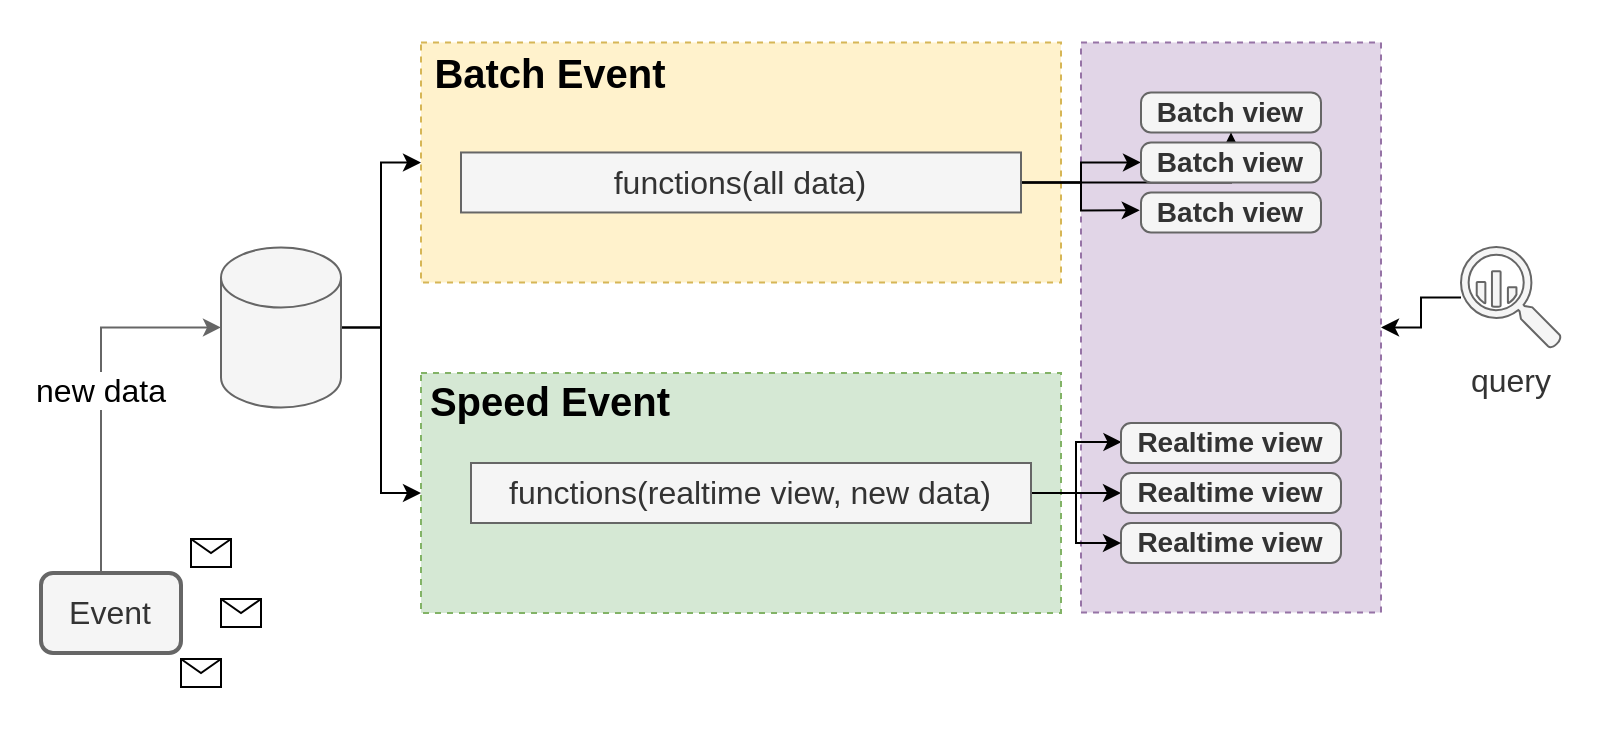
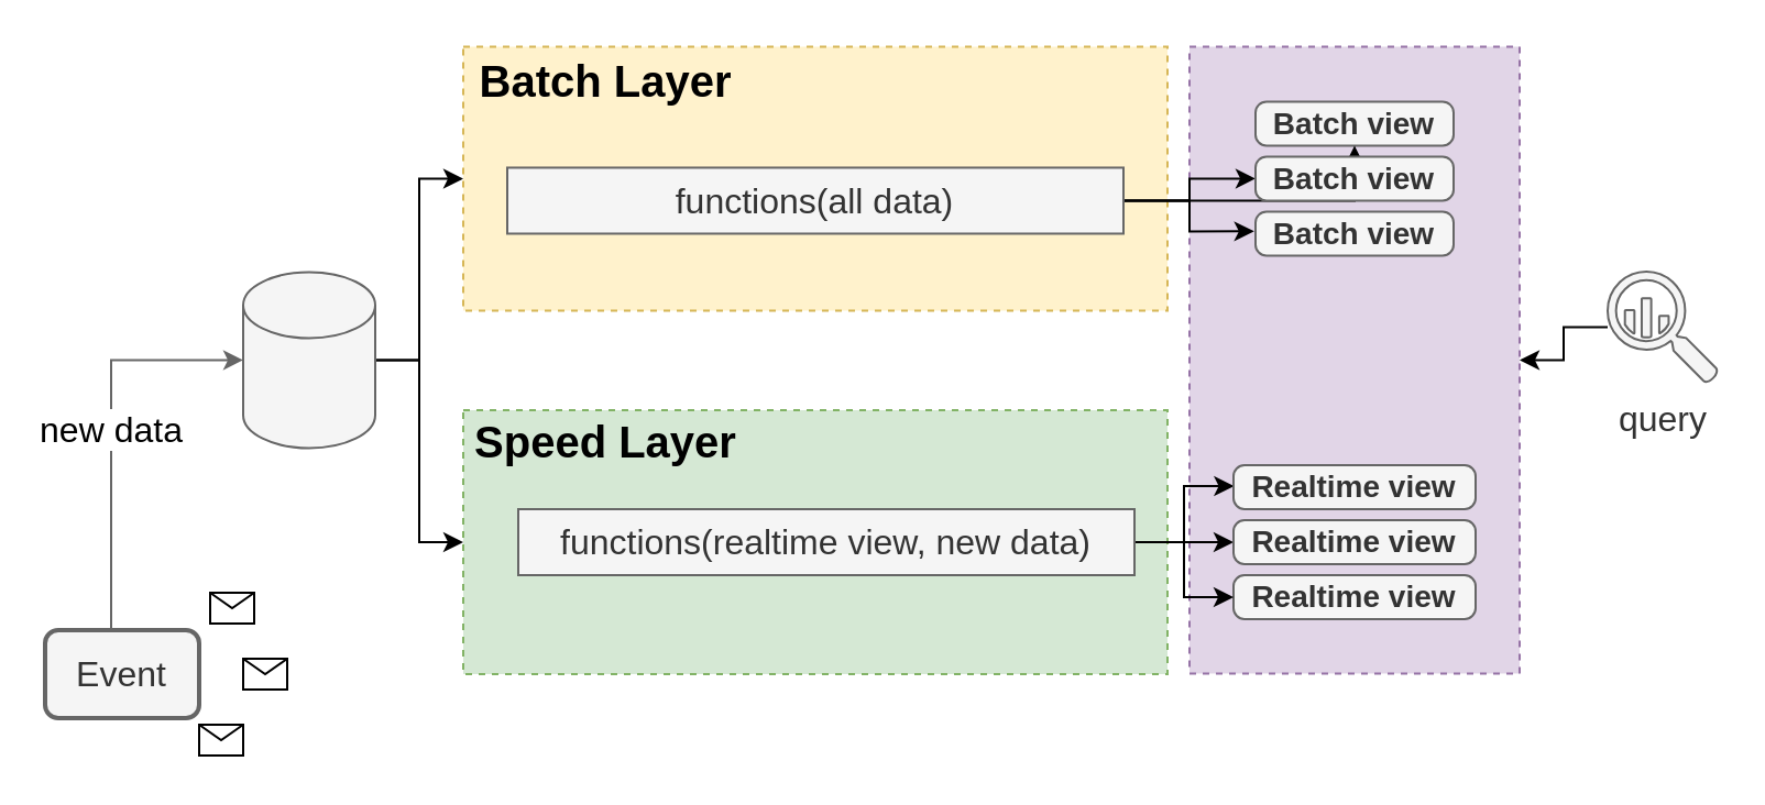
  <mxCell id="0" />
  <mxCell id="1" parent="0" />
  <mxCell id="2" value="" style="rounded=0;whiteSpace=wrap;html=1;fillColor=#e1d5e7;dashed=1;strokeColor=#9673a6;" parent="1" vertex="1"><mxGeometry x="540" y="20.74" width="150" height="285" as="geometry" /></mxCell>
  <mxCell id="3" value="" style="rounded=0;whiteSpace=wrap;html=1;fillColor=#fff2cc;dashed=1;strokeColor=#d6b656;" parent="1" vertex="1"><mxGeometry x="210" y="20.74" width="320" height="120" as="geometry" /></mxCell>
  <mxCell id="4" value="" style="rounded=0;whiteSpace=wrap;html=1;fillColor=#d5e8d4;dashed=1;strokeColor=#82b366;" parent="1" vertex="1"><mxGeometry x="210" y="186" width="320" height="120" as="geometry" /></mxCell>
  <mxCell id="5" value="&lt;font style=&quot;font-size: 16px;&quot;&gt;new data&lt;/font&gt;" style="edgeStyle=orthogonalEdgeStyle;rounded=0;orthogonalLoop=1;jettySize=auto;html=1;entryX=0;entryY=0.5;entryDx=0;entryDy=0;fillColor=#f5f5f5;strokeColor=#666666;entryPerimeter=0;" parent="1" source="6" target="27" edge="1"><mxGeometry relative="1" as="geometry"><mxPoint x="90" y="171" as="targetPoint" /><Array as="points"><mxPoint x="50" y="163" /></Array></mxGeometry></mxCell>
  <mxCell id="6" value="&lt;font style=&quot;font-size: 16px;&quot;&gt;Event&lt;/font&gt;" style="whiteSpace=wrap;html=1;strokeWidth=2;fillColor=#f5f5f5;fontColor=#333333;strokeColor=#666666;rounded=1;" parent="1" vertex="1"><mxGeometry x="20" y="286" width="70" height="40" as="geometry" /></mxCell>
  <mxCell id="7" value="Batch view" style="html=1;shadow=0;dashed=0;shape=mxgraph.bootstrap.rrect;rSize=5;strokeColor=#666666;strokeWidth=1;fillColor=#f5f5f5;whiteSpace=wrap;align=center;verticalAlign=middle;spacingLeft=0;fontStyle=1;fontSize=14;spacing=5;fontColor=#333333;" parent="1" vertex="1"><mxGeometry x="570" y="45.74" width="90" height="20" as="geometry" /></mxCell>
  <mxCell id="8" value="Realtime view" style="html=1;shadow=0;dashed=0;shape=mxgraph.bootstrap.rrect;rSize=5;strokeColor=#666666;strokeWidth=1;fillColor=#f5f5f5;whiteSpace=wrap;align=center;verticalAlign=middle;spacingLeft=0;fontStyle=1;fontSize=14;spacing=5;fontColor=#333333;" parent="1" vertex="1"><mxGeometry x="560" y="261" width="110" height="20" as="geometry" /></mxCell>
  <mxCell id="9" style="edgeStyle=orthogonalEdgeStyle;rounded=0;orthogonalLoop=1;jettySize=auto;html=1;entryX=1;entryY=0.5;entryDx=0;entryDy=0;" parent="1" source="10" target="2" edge="1"><mxGeometry relative="1" as="geometry" /></mxCell>
  <mxCell id="10" value="&lt;font style=&quot;font-size: 16px;&quot;&gt;query&lt;/font&gt;" style="sketch=0;html=1;aspect=fixed;strokeColor=#666666;shadow=0;fillColor=#f5f5f5;verticalAlign=top;labelPosition=center;verticalLabelPosition=bottom;shape=mxgraph.gcp2.big_query;fontColor=#333333;" parent="1" vertex="1"><mxGeometry x="730" y="122.98" width="50" height="50.52" as="geometry" /></mxCell>
  <mxCell id="11" value="" style="group" parent="1" vertex="1" connectable="0"><mxGeometry x="90" y="269.01" width="80" height="74" as="geometry" /></mxCell>
  <mxCell id="12" value="" style="shape=message;html=1;outlineConnect=0;strokeWidth=1;" parent="11" vertex="1"><mxGeometry y="60" width="20" height="14" as="geometry" /></mxCell>
  <mxCell id="13" value="" style="shape=message;html=1;outlineConnect=0;strokeWidth=1;" parent="11" vertex="1"><mxGeometry x="5" width="20" height="14" as="geometry" /></mxCell>
  <mxCell id="14" value="" style="shape=message;html=1;outlineConnect=0;strokeWidth=1;" parent="11" vertex="1"><mxGeometry x="20" y="30" width="20" height="14" as="geometry" /></mxCell>
- <mxCell id="15" value="&lt;font style=&quot;font-size: 20px;&quot;&gt;&lt;b&gt;Batch Event&lt;/b&gt;&lt;/font&gt;" style="text;html=1;strokeColor=none;fillColor=none;align=center;verticalAlign=middle;whiteSpace=wrap;rounded=0;" parent="1" vertex="1"><mxGeometry x="210" y="20.74" width="130" height="30" as="geometry" /></mxCell>
- <mxCell id="16" value="&lt;font style=&quot;font-size: 20px;&quot;&gt;&lt;b&gt;Speed Event&lt;/b&gt;&lt;/font&gt;" style="text;html=1;strokeColor=none;fillColor=none;align=center;verticalAlign=middle;whiteSpace=wrap;rounded=0;" parent="1" vertex="1"><mxGeometry x="210" y="184.8" width="130" height="30" as="geometry" /></mxCell>
+ <mxCell id="15" value="&lt;font style=&quot;font-size: 20px;&quot;&gt;&lt;b&gt;Batch Layer&lt;/b&gt;&lt;/font&gt;" style="text;html=1;strokeColor=none;fillColor=none;align=center;verticalAlign=middle;whiteSpace=wrap;rounded=0;" parent="1" vertex="1"><mxGeometry x="210" y="20.74" width="130" height="30" as="geometry" /></mxCell>
+ <mxCell id="16" value="&lt;font style=&quot;font-size: 20px;&quot;&gt;&lt;b&gt;Speed Layer&lt;/b&gt;&lt;/font&gt;" style="text;html=1;strokeColor=none;fillColor=none;align=center;verticalAlign=middle;whiteSpace=wrap;rounded=0;" parent="1" vertex="1"><mxGeometry x="210" y="184.8" width="130" height="30" as="geometry" /></mxCell>
  <mxCell id="17" style="edgeStyle=orthogonalEdgeStyle;rounded=0;orthogonalLoop=1;jettySize=auto;html=1;entryX=0.002;entryY=0.475;entryDx=0;entryDy=0;entryPerimeter=0;" parent="1" source="20" target="31" edge="1"><mxGeometry relative="1" as="geometry" /></mxCell>
  <mxCell id="18" style="edgeStyle=orthogonalEdgeStyle;rounded=0;orthogonalLoop=1;jettySize=auto;html=1;" parent="1" source="20" target="30" edge="1"><mxGeometry relative="1" as="geometry" /></mxCell>
  <mxCell id="19" style="edgeStyle=orthogonalEdgeStyle;rounded=0;orthogonalLoop=1;jettySize=auto;html=1;" parent="1" source="20" target="8" edge="1"><mxGeometry relative="1" as="geometry" /></mxCell>
  <mxCell id="20" value="&lt;font size=&quot;1&quot; style=&quot;&quot;&gt;&lt;span style=&quot;font-size: 16px;&quot;&gt;functions(realtime view, new data)&lt;/span&gt;&lt;/font&gt;" style="text;html=1;strokeColor=#666666;fillColor=#f5f5f5;align=center;verticalAlign=middle;whiteSpace=wrap;rounded=0;fontColor=#333333;" parent="1" vertex="1"><mxGeometry x="235" y="231" width="280" height="30" as="geometry" /></mxCell>
  <mxCell id="21" style="edgeStyle=orthogonalEdgeStyle;rounded=0;orthogonalLoop=1;jettySize=auto;html=1;" parent="1" source="24" target="7" edge="1"><mxGeometry relative="1" as="geometry" /></mxCell>
  <mxCell id="22" style="edgeStyle=orthogonalEdgeStyle;rounded=0;orthogonalLoop=1;jettySize=auto;html=1;" parent="1" source="24" target="28" edge="1"><mxGeometry relative="1" as="geometry" /></mxCell>
  <mxCell id="23" style="edgeStyle=orthogonalEdgeStyle;rounded=0;orthogonalLoop=1;jettySize=auto;html=1;entryX=-0.007;entryY=0.447;entryDx=0;entryDy=0;entryPerimeter=0;" parent="1" source="24" target="29" edge="1"><mxGeometry relative="1" as="geometry" /></mxCell>
  <mxCell id="24" value="&lt;font size=&quot;1&quot; style=&quot;&quot;&gt;&lt;span style=&quot;font-size: 16px;&quot;&gt;functions(all data)&lt;/span&gt;&lt;/font&gt;" style="text;html=1;strokeColor=#666666;fillColor=#f5f5f5;align=center;verticalAlign=middle;whiteSpace=wrap;rounded=0;fontColor=#333333;" parent="1" vertex="1"><mxGeometry x="230" y="75.74" width="280" height="30" as="geometry" /></mxCell>
  <mxCell id="25" style="edgeStyle=orthogonalEdgeStyle;rounded=0;orthogonalLoop=1;jettySize=auto;html=1;entryX=0;entryY=0.5;entryDx=0;entryDy=0;" parent="1" source="27" target="3" edge="1"><mxGeometry relative="1" as="geometry" /></mxCell>
  <mxCell id="26" style="edgeStyle=orthogonalEdgeStyle;rounded=0;orthogonalLoop=1;jettySize=auto;html=1;entryX=0;entryY=0.5;entryDx=0;entryDy=0;" parent="1" source="27" target="4" edge="1"><mxGeometry relative="1" as="geometry" /></mxCell>
  <mxCell id="27" value="" style="shape=cylinder3;whiteSpace=wrap;html=1;boundedLbl=1;backgroundOutline=1;size=15;fillColor=#f5f5f5;fontColor=#333333;strokeColor=#666666;" parent="1" vertex="1"><mxGeometry x="110" y="123.24" width="60" height="80" as="geometry" /></mxCell>
  <mxCell id="28" value="Batch view" style="html=1;shadow=0;dashed=0;shape=mxgraph.bootstrap.rrect;rSize=5;strokeColor=#666666;strokeWidth=1;fillColor=#f5f5f5;whiteSpace=wrap;align=center;verticalAlign=middle;spacingLeft=0;fontStyle=1;fontSize=14;spacing=5;fontColor=#333333;" parent="1" vertex="1"><mxGeometry x="570" y="70.74" width="90" height="20" as="geometry" /></mxCell>
  <mxCell id="29" value="Batch view" style="html=1;shadow=0;dashed=0;shape=mxgraph.bootstrap.rrect;rSize=5;strokeColor=#666666;strokeWidth=1;fillColor=#f5f5f5;whiteSpace=wrap;align=center;verticalAlign=middle;spacingLeft=0;fontStyle=1;fontSize=14;spacing=5;fontColor=#333333;" parent="1" vertex="1"><mxGeometry x="570" y="95.74" width="90" height="20" as="geometry" /></mxCell>
  <mxCell id="30" value="Realtime view" style="html=1;shadow=0;dashed=0;shape=mxgraph.bootstrap.rrect;rSize=5;strokeColor=#666666;strokeWidth=1;fillColor=#f5f5f5;whiteSpace=wrap;align=center;verticalAlign=middle;spacingLeft=0;fontStyle=1;fontSize=14;spacing=5;fontColor=#333333;" parent="1" vertex="1"><mxGeometry x="560" y="236" width="110" height="20" as="geometry" /></mxCell>
  <mxCell id="31" value="Realtime view" style="html=1;shadow=0;dashed=0;shape=mxgraph.bootstrap.rrect;rSize=5;strokeColor=#666666;strokeWidth=1;fillColor=#f5f5f5;whiteSpace=wrap;align=center;verticalAlign=middle;spacingLeft=0;fontStyle=1;fontSize=14;spacing=5;fontColor=#333333;" parent="1" vertex="1"><mxGeometry x="560" y="211" width="110" height="20" as="geometry" /></mxCell>
